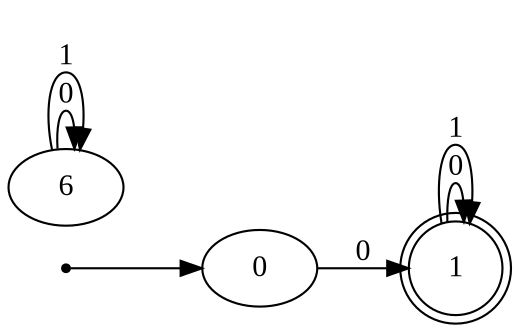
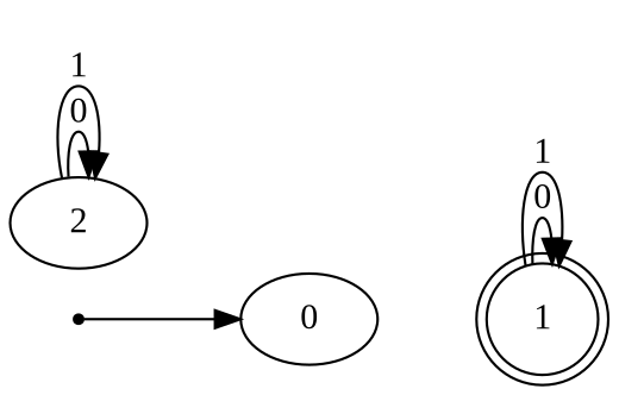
  digraph {
    fontname="Liberation Serif"
    rankdir=LR
    node [fontname="Liberation Serif" shape=oval]
    edge [fontname="Liberation Serif"]
    _qi [shape=point]
    0
    1 [shape=doublecircle]
-   2 [label=6]
+   2
    _qi -> 0
-   0 -> 1 [label=0]
    1 -> 1 [label=0]
    1 -> 1 [label=1]
    2 -> 2 [label=0]
    2 -> 2 [label=1]
  }
